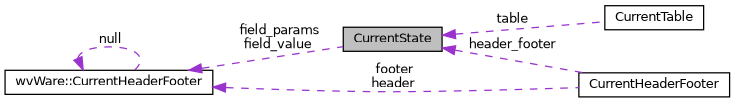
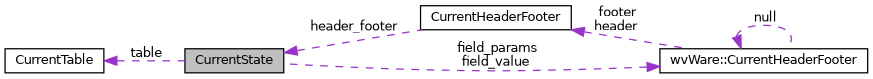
  digraph {
    rankdir=LR
    node [color=black fillcolor=white fontname=Helvetica fontsize=10 shape=record style=filled]
    edge [color=darkorchid3 dir=back fontname=Helvetica fontsize=10 labelfontname=Helvetica labelfontsize=10 style=dashed]
    n1 [fillcolor=grey75 fontcolor=black height=0.2 label=CurrentState width=0.4]
    n2 [height=0.2 label=CurrentHeaderFooter width=0.4]
    n3 [height=0.2 label="wvWare::CurrentHeaderFooter" width=0.4]
    n4 [height=0.2 label=CurrentTable width=0.4]
    n1 -> n2 [label=" header_footer"]
    n3 -> n1 [label=" field_params\nfield_value"]
-   n3 -> n2 [label=" footer\nheader"]
+   n2 -> n3 [label=" footer\nheader"]
    n3 -> n3 [label=" null"]
-   n1 -> n4 [label=" table"]
+   n4 -> n1 [label=" table"]
  }
